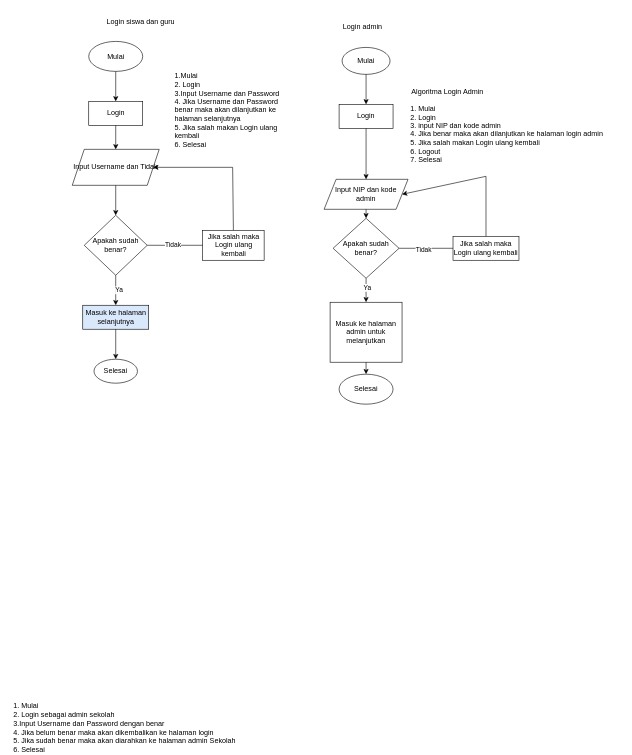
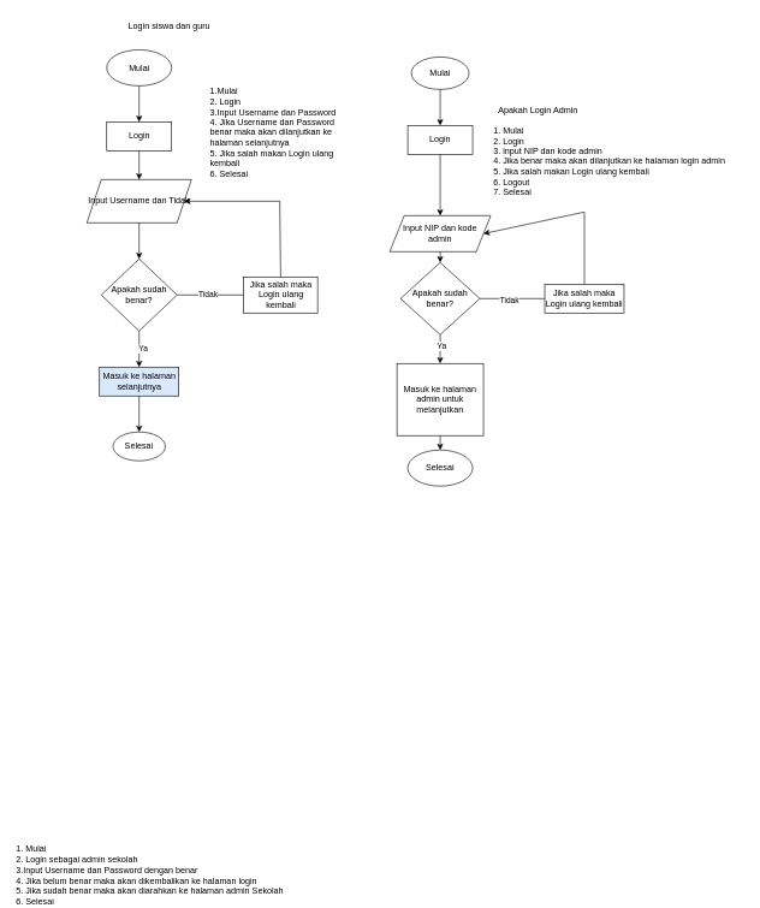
  <mxCell id="0" />
  <mxCell id="1" parent="0" />
  <mxCell id="2" value="Mulai" style="ellipse;whiteSpace=wrap;html=1;" vertex="1" parent="1"><mxGeometry x="147.5" y="68" width="90" height="50" as="geometry" /></mxCell>
  <mxCell id="3" value="Login" style="rounded=0;whiteSpace=wrap;html=1;" vertex="1" parent="1"><mxGeometry x="147.5" y="168" width="90" height="40" as="geometry" /></mxCell>
  <mxCell id="4" value="" style="endArrow=classic;html=1;rounded=0;exitX=0.5;exitY=1;exitDx=0;exitDy=0;" edge="1" parent="1" source="2" target="3"><mxGeometry width="50" height="50" relative="1" as="geometry"><mxPoint x="377.5" y="338" as="sourcePoint" /><mxPoint x="427.5" y="288" as="targetPoint" /></mxGeometry></mxCell>
  <mxCell id="5" value="Login siswa dan guru" style="text;strokeColor=none;align=center;fillColor=none;html=1;verticalAlign=middle;whiteSpace=wrap;rounded=0;" vertex="1" parent="1"><mxGeometry x="172.5" y="20.5" width="122.5" height="30" as="geometry" /></mxCell>
  <mxCell id="6" value="1.Mulai&lt;br&gt;2. Login&lt;br&gt;3.Input Username dan Password&lt;br&gt;4. Jika Username dan Password benar maka akan dilanjutkan ke halaman selanjutnya&lt;br&gt;5. Jika salah makan Login ulang kembali&lt;br&gt;6. Selesai" style="text;strokeColor=none;align=left;fillColor=none;html=1;verticalAlign=middle;whiteSpace=wrap;rounded=0;" vertex="1" parent="1"><mxGeometry x="288.75" y="158" width="200" height="50" as="geometry" /></mxCell>
  <mxCell id="7" value="Input Username dan Tidak" style="shape=parallelogram;perimeter=parallelogramPerimeter;whiteSpace=wrap;html=1;fixedSize=1;" vertex="1" parent="1"><mxGeometry x="120" y="248" width="145" height="60" as="geometry" /></mxCell>
  <mxCell id="8" value="" style="endArrow=classic;html=1;rounded=0;exitX=0.5;exitY=1;exitDx=0;exitDy=0;" edge="1" parent="1" source="3" target="7"><mxGeometry width="50" height="50" relative="1" as="geometry"><mxPoint x="377.5" y="338" as="sourcePoint" /><mxPoint x="427.5" y="288" as="targetPoint" /></mxGeometry></mxCell>
  <mxCell id="9" value="Jika salah maka Login ulang kembali" style="rounded=0;whiteSpace=wrap;html=1;" vertex="1" parent="1"><mxGeometry x="337.5" y="383" width="102.5" height="50" as="geometry" /></mxCell>
  <mxCell id="10" value="Apakah sudah benar?" style="rhombus;whiteSpace=wrap;html=1;" vertex="1" parent="1"><mxGeometry x="140" y="358" width="105" height="100" as="geometry" /></mxCell>
  <mxCell id="11" value="" style="endArrow=classic;html=1;rounded=0;exitX=0.5;exitY=1;exitDx=0;exitDy=0;" edge="1" parent="1" source="7" target="10"><mxGeometry width="50" height="50" relative="1" as="geometry"><mxPoint x="197.5" y="318" as="sourcePoint" /><mxPoint x="407.5" y="328" as="targetPoint" /></mxGeometry></mxCell>
  <mxCell id="12" value="Tidak" style="endArrow=none;html=1;rounded=0;exitX=1;exitY=0.5;exitDx=0;exitDy=0;entryX=0;entryY=0.5;entryDx=0;entryDy=0;" edge="1" parent="1" source="10" target="9"><mxGeometry x="-0.081" width="50" height="50" relative="1" as="geometry"><mxPoint x="357.5" y="378" as="sourcePoint" /><mxPoint x="407.5" y="328" as="targetPoint" /><mxPoint as="offset" /></mxGeometry></mxCell>
  <mxCell id="13" value="" style="endArrow=classic;html=1;rounded=0;exitX=0.5;exitY=0;exitDx=0;exitDy=0;entryX=1;entryY=0.5;entryDx=0;entryDy=0;" edge="1" parent="1" source="9" target="7"><mxGeometry width="50" height="50" relative="1" as="geometry"><mxPoint x="357.5" y="378" as="sourcePoint" /><mxPoint x="387.5" y="318" as="targetPoint" /><Array as="points"><mxPoint x="387.5" y="278" /></Array></mxGeometry></mxCell>
  <mxCell id="14" value="Masuk ke halaman selanjutnya" style="rounded=0;whiteSpace=wrap;html=1;fillColor=#dae8fc;" vertex="1" parent="1"><mxGeometry x="137.5" y="508" width="110" height="40" as="geometry" /></mxCell>
  <mxCell id="15" value="" style="endArrow=classic;html=1;rounded=0;exitX=0.5;exitY=1;exitDx=0;exitDy=0;" edge="1" parent="1" source="10" target="14"><mxGeometry width="50" height="50" relative="1" as="geometry"><mxPoint x="357.5" y="638" as="sourcePoint" /><mxPoint x="407.5" y="588" as="targetPoint" /></mxGeometry></mxCell>
  <mxCell id="16" value="Ya" style="edgeLabel;html=1;align=center;verticalAlign=middle;resizable=0;points=[];" vertex="1" connectable="0" parent="15"><mxGeometry x="-0.05" y="2" relative="1" as="geometry"><mxPoint x="3" as="offset" /></mxGeometry></mxCell>
  <mxCell id="17" value="Selesai" style="ellipse;whiteSpace=wrap;html=1;" vertex="1" parent="1"><mxGeometry x="156.25" y="598" width="72.5" height="40" as="geometry" /></mxCell>
  <mxCell id="18" value="" style="endArrow=classic;html=1;rounded=0;exitX=0.5;exitY=1;exitDx=0;exitDy=0;" edge="1" parent="1" source="14" target="17"><mxGeometry width="50" height="50" relative="1" as="geometry"><mxPoint x="357.5" y="638" as="sourcePoint" /><mxPoint x="407.5" y="588" as="targetPoint" /></mxGeometry></mxCell>
  <mxCell id="19" value="Mulai" style="ellipse;whiteSpace=wrap;html=1;" vertex="1" parent="1"><mxGeometry x="570" y="78" width="80" height="45" as="geometry" /></mxCell>
  <mxCell id="20" value="Login" style="rounded=0;whiteSpace=wrap;html=1;" vertex="1" parent="1"><mxGeometry x="565" y="173" width="90" height="40" as="geometry" /></mxCell>
  <mxCell id="21" value="Input NIP dan kode admin" style="shape=parallelogram;perimeter=parallelogramPerimeter;whiteSpace=wrap;html=1;fixedSize=1;" vertex="1" parent="1"><mxGeometry x="540" y="298" width="140" height="50" as="geometry" /></mxCell>
  <mxCell id="22" value="" style="endArrow=classic;html=1;rounded=0;entryX=0.5;entryY=0;entryDx=0;entryDy=0;exitX=0.5;exitY=1;exitDx=0;exitDy=0;" edge="1" parent="1" source="19" target="20"><mxGeometry width="50" height="50" relative="1" as="geometry"><mxPoint x="610" y="133" as="sourcePoint" /><mxPoint x="600" y="183" as="targetPoint" /></mxGeometry></mxCell>
  <mxCell id="23" value="" style="endArrow=classic;html=1;rounded=0;entryX=0.5;entryY=0;entryDx=0;entryDy=0;exitX=0.5;exitY=1;exitDx=0;exitDy=0;" edge="1" parent="1" source="20" target="21"><mxGeometry width="50" height="50" relative="1" as="geometry"><mxPoint x="550" y="233" as="sourcePoint" /><mxPoint x="600" y="183" as="targetPoint" /><Array as="points" /></mxGeometry></mxCell>
- <mxCell id="24" value="Algoritma Login Admin" style="text;strokeColor=none;align=center;fillColor=none;html=1;verticalAlign=middle;whiteSpace=wrap;rounded=0;" vertex="1" parent="1"><mxGeometry x="682" y="138" width="128" height="30" as="geometry" /></mxCell>
+ <mxCell id="24" value="Apakah Login Admin" style="text;strokeColor=none;align=center;fillColor=none;html=1;verticalAlign=middle;whiteSpace=wrap;rounded=0;" vertex="1" parent="1"><mxGeometry x="682" y="138" width="128" height="30" as="geometry" /></mxCell>
  <mxCell id="25" value="Apakah sudah benar?" style="rhombus;whiteSpace=wrap;html=1;" vertex="1" parent="1"><mxGeometry x="555" y="363" width="110" height="100" as="geometry" /></mxCell>
  <mxCell id="26" value="" style="endArrow=classic;html=1;rounded=0;exitX=0.5;exitY=1;exitDx=0;exitDy=0;entryX=0.5;entryY=0;entryDx=0;entryDy=0;" edge="1" parent="1" source="21" target="25"><mxGeometry width="50" height="50" relative="1" as="geometry"><mxPoint x="550" y="233" as="sourcePoint" /><mxPoint x="600" y="183" as="targetPoint" /></mxGeometry></mxCell>
  <mxCell id="27" value="Jika salah maka Login ulang kembali" style="rounded=0;whiteSpace=wrap;html=1;" vertex="1" parent="1"><mxGeometry x="755" y="393" width="110" height="40" as="geometry" /></mxCell>
  <mxCell id="28" value="" style="endArrow=none;html=1;rounded=0;entryX=0;entryY=0.5;entryDx=0;entryDy=0;exitX=1;exitY=0.5;exitDx=0;exitDy=0;" edge="1" parent="1" source="25" target="27"><mxGeometry width="50" height="50" relative="1" as="geometry"><mxPoint x="550" y="233" as="sourcePoint" /><mxPoint x="600" y="183" as="targetPoint" /></mxGeometry></mxCell>
  <mxCell id="29" value="Tidak" style="edgeLabel;html=1;align=center;verticalAlign=middle;resizable=0;points=[];" vertex="1" connectable="0" parent="28"><mxGeometry x="-0.094" y="-2" relative="1" as="geometry"><mxPoint x="-1" as="offset" /></mxGeometry></mxCell>
  <mxCell id="30" value="" style="endArrow=classic;html=1;rounded=0;exitX=0.5;exitY=0;exitDx=0;exitDy=0;entryX=1;entryY=0.5;entryDx=0;entryDy=0;" edge="1" parent="1" source="27" target="21"><mxGeometry width="50" height="50" relative="1" as="geometry"><mxPoint x="550" y="233" as="sourcePoint" /><mxPoint x="600" y="183" as="targetPoint" /><Array as="points"><mxPoint x="810" y="293" /></Array></mxGeometry></mxCell>
  <mxCell id="31" value="Masuk ke halaman admin untuk melanjutkan" style="rounded=0;whiteSpace=wrap;html=1;" vertex="1" parent="1"><mxGeometry x="550" y="503" width="120" height="100" as="geometry" /></mxCell>
  <mxCell id="32" value="" style="endArrow=classic;html=1;rounded=0;exitX=0.5;exitY=1;exitDx=0;exitDy=0;" edge="1" parent="1" source="25" target="31"><mxGeometry width="50" height="50" relative="1" as="geometry"><mxPoint x="550" y="233" as="sourcePoint" /><mxPoint x="600" y="183" as="targetPoint" /></mxGeometry></mxCell>
  <mxCell id="33" value="Ya" style="edgeLabel;html=1;align=center;verticalAlign=middle;resizable=0;points=[];" vertex="1" connectable="0" parent="32"><mxGeometry x="-0.212" y="1" relative="1" as="geometry"><mxPoint y="-1" as="offset" /></mxGeometry></mxCell>
  <mxCell id="34" value="Selesai" style="ellipse;whiteSpace=wrap;html=1;" vertex="1" parent="1"><mxGeometry x="565" y="623" width="90" height="50" as="geometry" /></mxCell>
  <mxCell id="35" value="" style="endArrow=classic;html=1;rounded=0;entryX=0.5;entryY=0;entryDx=0;entryDy=0;exitX=0.5;exitY=1;exitDx=0;exitDy=0;" edge="1" parent="1" source="31" target="34"><mxGeometry width="50" height="50" relative="1" as="geometry"><mxPoint x="610" y="573" as="sourcePoint" /><mxPoint x="600" y="433" as="targetPoint" /></mxGeometry></mxCell>
  <mxCell id="36" value="1. Mulai&lt;br&gt;2. Login&lt;br&gt;3. input NIP dan kode admin&lt;br&gt;4. Jika benar maka akan dilanjutkan ke halaman login admin&lt;br&gt;5. Jika salah makan Login ulang kembali&lt;br&gt;6. Logout&lt;br&gt;7. Selesai" style="text;html=1;align=left;verticalAlign=middle;resizable=0;points=[];autosize=1;strokeColor=none;fillColor=none;" vertex="1" parent="1"><mxGeometry x="682" y="168" width="350" height="110" as="geometry" /></mxCell>
- <mxCell id="37" value="Login admin" style="text;strokeColor=none;align=center;fillColor=none;html=1;verticalAlign=middle;whiteSpace=wrap;rounded=0;" vertex="1" parent="1"><mxGeometry x="542.5" y="28" width="122.5" height="30" as="geometry" /></mxCell>
  <mxCell id="38" value="1. Mulai&lt;br&gt;2. Login sebagai admin sekolah&lt;br&gt;3.Input Username dan Password dengan benar&lt;br&gt;4. Jika belum benar maka akan dikembalikan ke halaman login&lt;br&gt;5. Jika sudah benar maka akan diarahkan ke halaman admin Sekolah&lt;br&gt;6. Selesai" style="text;strokeColor=none;align=left;fillColor=none;html=1;verticalAlign=middle;whiteSpace=wrap;rounded=0;" vertex="1" parent="1"><mxGeometry x="20" y="1198" width="440" height="30" as="geometry" /></mxCell>
